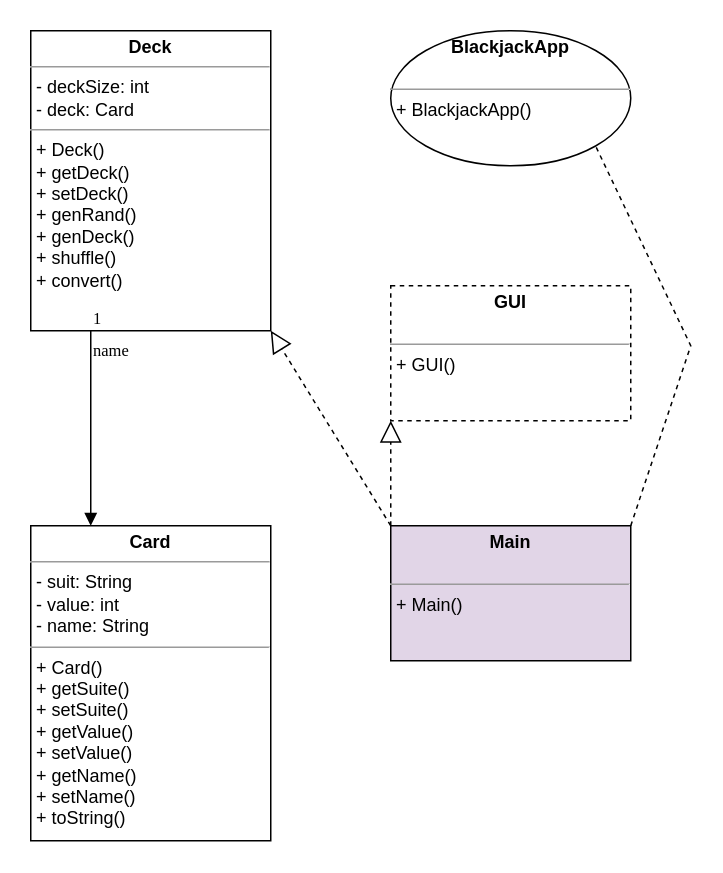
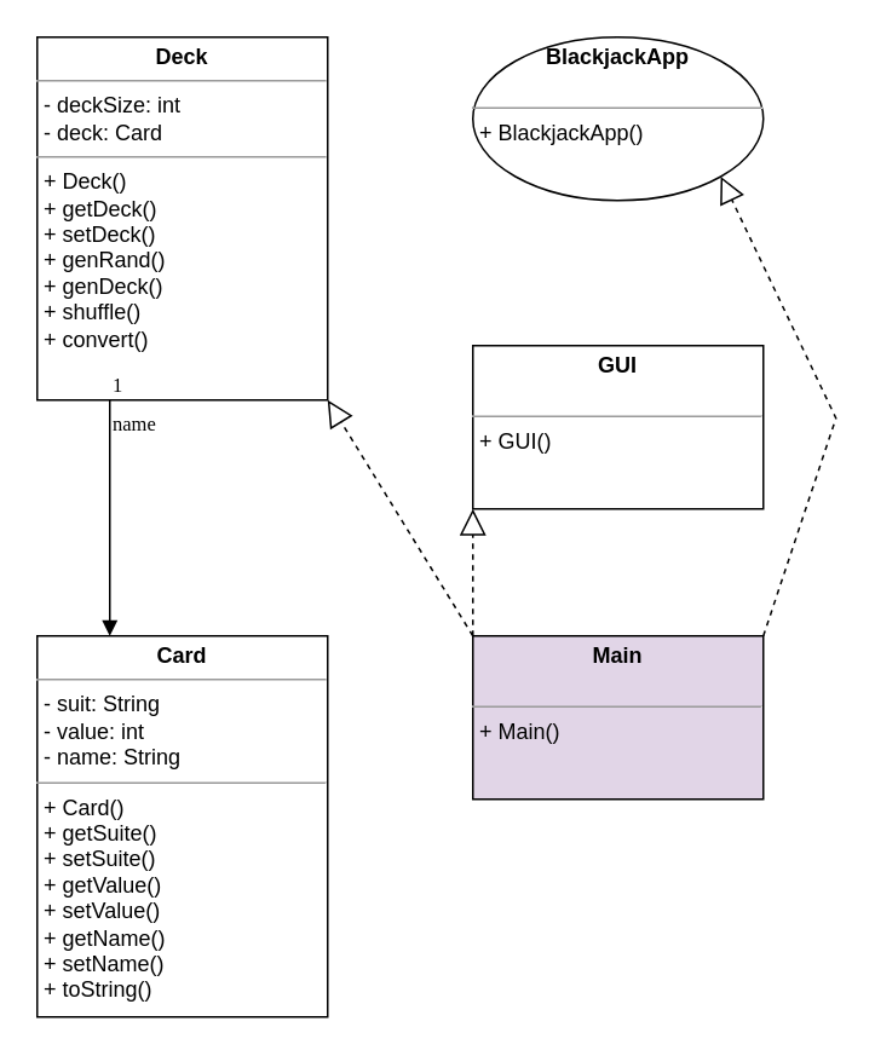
  <mxCell id="0" />
  <mxCell id="1" parent="0" />
  <mxCell id="2" value="&lt;p style=&quot;margin:0px;margin-top:4px;text-align:center;&quot;&gt;&lt;b&gt;Deck&lt;/b&gt;&lt;/p&gt;&lt;hr size=&quot;1&quot;&gt;&lt;p style=&quot;margin:0px;margin-left:4px;&quot;&gt;- deckSize: int&lt;/p&gt;&lt;p style=&quot;margin:0px;margin-left:4px;&quot;&gt;- deck: Card&lt;/p&gt;&lt;hr size=&quot;1&quot;&gt;&lt;p style=&quot;margin:0px;margin-left:4px;&quot;&gt;+ Deck()&lt;/p&gt;&lt;p style=&quot;margin:0px;margin-left:4px;&quot;&gt;+ getDeck()&lt;/p&gt;&lt;p style=&quot;margin:0px;margin-left:4px;&quot;&gt;+ setDeck()&lt;/p&gt;&lt;p style=&quot;margin:0px;margin-left:4px;&quot;&gt;+ genRand()&lt;/p&gt;&lt;p style=&quot;margin:0px;margin-left:4px;&quot;&gt;+ genDeck()&lt;/p&gt;&lt;p style=&quot;margin:0px;margin-left:4px;&quot;&gt;+ shuffle()&lt;/p&gt;&lt;p style=&quot;margin:0px;margin-left:4px;&quot;&gt;+ convert()&lt;/p&gt;" style="verticalAlign=top;align=left;overflow=fill;fontSize=12;fontFamily=Helvetica;html=1;" vertex="1" parent="1"><mxGeometry x="20" y="20" width="160" height="200" as="geometry" /></mxCell>
  <mxCell id="3" value="&lt;p style=&quot;margin:0px;margin-top:4px;text-align:center;&quot;&gt;&lt;b&gt;Card&lt;/b&gt;&lt;/p&gt;&lt;hr size=&quot;1&quot;&gt;&lt;p style=&quot;margin:0px;margin-left:4px;&quot;&gt;- suit: String&lt;/p&gt;&lt;p style=&quot;margin:0px;margin-left:4px;&quot;&gt;- value: int&lt;/p&gt;&lt;p style=&quot;margin:0px;margin-left:4px;&quot;&gt;- name: String&amp;nbsp;&lt;/p&gt;&lt;hr size=&quot;1&quot;&gt;&lt;p style=&quot;margin:0px;margin-left:4px;&quot;&gt;+ Card()&lt;/p&gt;&lt;p style=&quot;margin:0px;margin-left:4px;&quot;&gt;+ getSuite()&lt;/p&gt;&lt;p style=&quot;margin:0px;margin-left:4px;&quot;&gt;+ setSuite()&lt;/p&gt;&lt;p style=&quot;margin:0px;margin-left:4px;&quot;&gt;+ getValue()&lt;/p&gt;&lt;p style=&quot;margin:0px;margin-left:4px;&quot;&gt;+ setValue()&lt;/p&gt;&lt;p style=&quot;margin:0px;margin-left:4px;&quot;&gt;+ getName()&lt;/p&gt;&lt;p style=&quot;margin:0px;margin-left:4px;&quot;&gt;+ setName()&lt;/p&gt;&lt;p style=&quot;margin:0px;margin-left:4px;&quot;&gt;+ toString()&lt;/p&gt;" style="verticalAlign=top;align=left;overflow=fill;fontSize=12;fontFamily=Helvetica;html=1;" vertex="1" parent="1"><mxGeometry x="20" y="350" width="160" height="210" as="geometry" /></mxCell>
  <mxCell id="4" value="&lt;p style=&quot;margin:0px;margin-top:4px;text-align:center;&quot;&gt;&lt;b&gt;BlackjackApp&lt;/b&gt;&lt;/p&gt;&lt;p style=&quot;margin:0px;margin-left:4px;&quot;&gt;&lt;br&gt;&lt;/p&gt;&lt;hr size=&quot;1&quot;&gt;&lt;p style=&quot;margin:0px;margin-left:4px;&quot;&gt;+ BlackjackApp()&lt;/p&gt;" style="ellipse;verticalAlign=top;align=left;overflow=fill;fontSize=12;fontFamily=Helvetica;html=1;" vertex="1" parent="1"><mxGeometry x="260" y="20" width="160" height="90" as="geometry" /></mxCell>
- <mxCell id="5" value="&lt;p style=&quot;margin:0px;margin-top:4px;text-align:center;&quot;&gt;&lt;b&gt;GUI&lt;/b&gt;&lt;/p&gt;&lt;p style=&quot;margin:0px;margin-left:4px;&quot;&gt;&lt;br&gt;&lt;/p&gt;&lt;hr size=&quot;1&quot;&gt;&lt;p style=&quot;margin:0px;margin-left:4px;&quot;&gt;+ GUI()&lt;/p&gt;" style="verticalAlign=top;align=left;overflow=fill;fontSize=12;fontFamily=Helvetica;html=1;dashed=1;" vertex="1" parent="1"><mxGeometry x="260" y="190" width="160" height="90" as="geometry" /></mxCell>
+ <mxCell id="5" value="&lt;p style=&quot;margin:0px;margin-top:4px;text-align:center;&quot;&gt;&lt;b&gt;GUI&lt;/b&gt;&lt;/p&gt;&lt;p style=&quot;margin:0px;margin-left:4px;&quot;&gt;&lt;br&gt;&lt;/p&gt;&lt;hr size=&quot;1&quot;&gt;&lt;p style=&quot;margin:0px;margin-left:4px;&quot;&gt;+ GUI()&lt;/p&gt;" style="verticalAlign=top;align=left;overflow=fill;fontSize=12;fontFamily=Helvetica;html=1;" vertex="1" parent="1"><mxGeometry x="260" y="190" width="160" height="90" as="geometry" /></mxCell>
  <mxCell id="6" value="&lt;p style=&quot;margin:0px;margin-top:4px;text-align:center;&quot;&gt;&lt;b&gt;Main&lt;/b&gt;&lt;/p&gt;&lt;p style=&quot;margin:0px;margin-left:4px;&quot;&gt;&lt;br&gt;&lt;/p&gt;&lt;hr size=&quot;1&quot;&gt;&lt;p style=&quot;margin:0px;margin-left:4px;&quot;&gt;+ Main()&lt;/p&gt;" style="verticalAlign=top;align=left;overflow=fill;fontSize=12;fontFamily=Helvetica;html=1;fillColor=#e1d5e7;" vertex="1" parent="1"><mxGeometry x="260" y="350" width="160" height="90" as="geometry" /></mxCell>
  <mxCell id="7" value="name" style="endArrow=block;endFill=1;html=1;edgeStyle=orthogonalEdgeStyle;align=left;verticalAlign=top;rounded=0;fontFamily=Comic Sans MS;exitX=0.25;exitY=1;exitDx=0;exitDy=0;entryX=0.25;entryY=0;entryDx=0;entryDy=0;" edge="1" parent="1" source="2" target="3"><mxGeometry x="-1" relative="1" as="geometry"><mxPoint x="80" y="350" as="sourcePoint" /><mxPoint x="240" y="350" as="targetPoint" /></mxGeometry></mxCell>
  <mxCell id="8" value="1" style="edgeLabel;resizable=0;html=1;align=left;verticalAlign=bottom;fontFamily=Comic Sans MS;" connectable="0" vertex="1" parent="7"><mxGeometry x="-1" relative="1" as="geometry" /></mxCell>
  <mxCell id="9" value="" style="endArrow=block;dashed=1;endFill=0;endSize=12;html=1;rounded=0;fontFamily=Comic Sans MS;exitX=0;exitY=0;exitDx=0;exitDy=0;entryX=1;entryY=1;entryDx=0;entryDy=0;" edge="1" parent="1" source="6" target="2"><mxGeometry width="160" relative="1" as="geometry"><mxPoint x="210" y="350" as="sourcePoint" /><mxPoint x="370" y="350" as="targetPoint" /></mxGeometry></mxCell>
  <mxCell id="10" value="" style="endArrow=block;dashed=1;endFill=0;endSize=12;html=1;rounded=0;fontFamily=Comic Sans MS;entryX=0;entryY=1;entryDx=0;entryDy=0;" edge="1" parent="1" target="5"><mxGeometry width="160" relative="1" as="geometry"><mxPoint x="260" y="350" as="sourcePoint" /><mxPoint x="370" y="350" as="targetPoint" /></mxGeometry></mxCell>
- <mxCell id="11" value="" style="endArrow=none;dashed=1;endFill=0;endSize=12;html=1;rounded=0;fontFamily=Comic Sans MS;exitX=1;exitY=0;exitDx=0;exitDy=0;entryX=1;entryY=1;entryDx=0;entryDy=0;" edge="1" parent="1" source="6" target="4"><mxGeometry width="160" relative="1" as="geometry"><mxPoint x="210" y="350" as="sourcePoint" /><mxPoint x="370" y="350" as="targetPoint" /><Array as="points"><mxPoint x="460" y="230" /></Array></mxGeometry></mxCell>
+ <mxCell id="11" value="" style="endArrow=block;dashed=1;endFill=0;endSize=12;html=1;rounded=0;fontFamily=Comic Sans MS;exitX=1;exitY=0;exitDx=0;exitDy=0;entryX=1;entryY=1;entryDx=0;entryDy=0;" edge="1" parent="1" source="6" target="4"><mxGeometry width="160" relative="1" as="geometry"><mxPoint x="210" y="350" as="sourcePoint" /><mxPoint x="370" y="350" as="targetPoint" /><Array as="points"><mxPoint x="460" y="230" /></Array></mxGeometry></mxCell>
